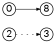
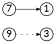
  digraph {
    fontname=Lato
    rankdir=LR
    node [fixedsize=true fontname=Lato shape=circle]
    edge [arrowsize=0.5 fontname=Lato penwidth=0.75]
-   2 [width=.26]
+   2 [width=.26 label=9]
    3 [width=.26]
-   1 [width=.26 label=8]
-   0 [width=.26]
+   1 [width=.26]
+   0 [width=.26 label=7]
    2 -> 3 [style=dotted]
    0 -> 1 [style=bold]
  }
